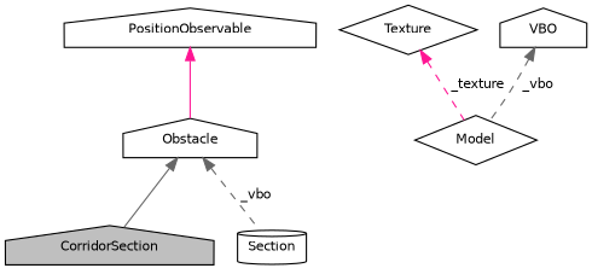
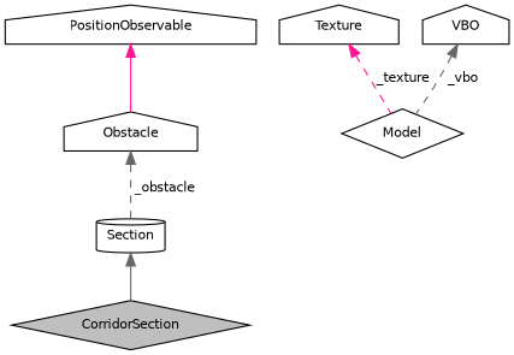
  digraph {
    node [color=black fillcolor=white fontname=Helvetica fontsize=10 shape=house style=filled]
    edge [color=gray40 dir=back fontname=Helvetica fontsize=10 labelfontname=Helvetica labelfontsize=10 style=dashed]
-   n1 [fillcolor=grey75 fontcolor=black height=0.2 label=CorridorSection width=0.4]
+   n1 [fillcolor=grey75 fontcolor=black height=0.2 label=CorridorSection shape=diamond width=0.4]
    n2 [height=0.2 label=Section shape=cylinder width=0.4]
    n3 [height=0.2 label=Model shape=diamond width=0.4]
-   n4 [height=0.2 label=Texture shape=diamond width=0.4]
+   n4 [height=0.2 label=Texture width=0.4]
    n5 [height=0.2 label=VBO width=0.4]
    n6 [height=0.2 label=Obstacle width=0.4]
    n7 [height=0.2 label=PositionObservable width=0.4]
-   n6 -> n1 [style=solid]
+   n2 -> n1 [style=solid]
    n4 -> n3 [color=deeppink label=" _texture"]
    n5 -> n3 [label=" _vbo"]
-   n6 -> n2 [label=" _vbo"]
+   n6 -> n2 [label=" _obstacle"]
    n7 -> n6 [color=deeppink style=solid]
  }
